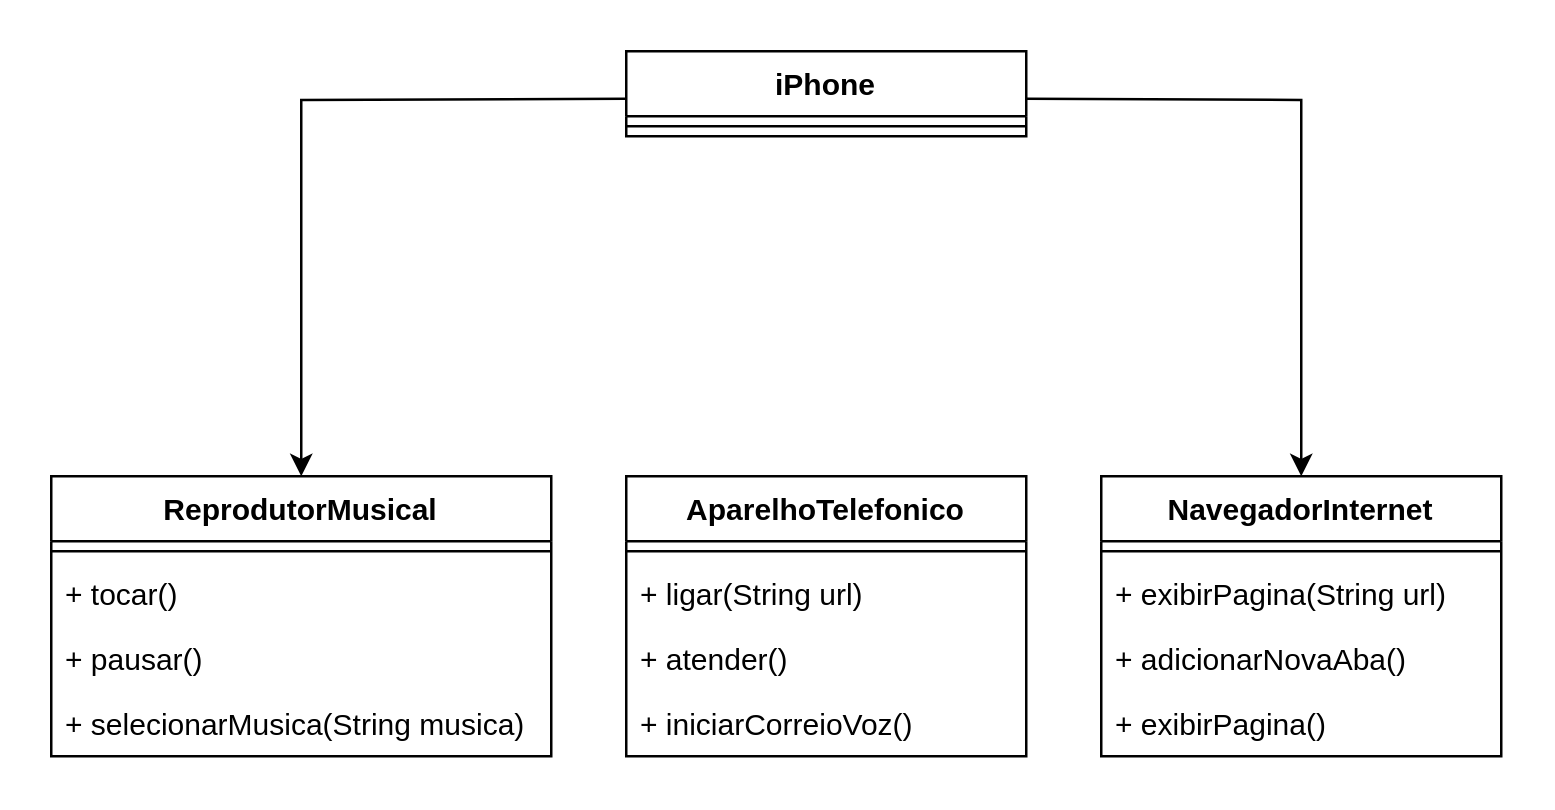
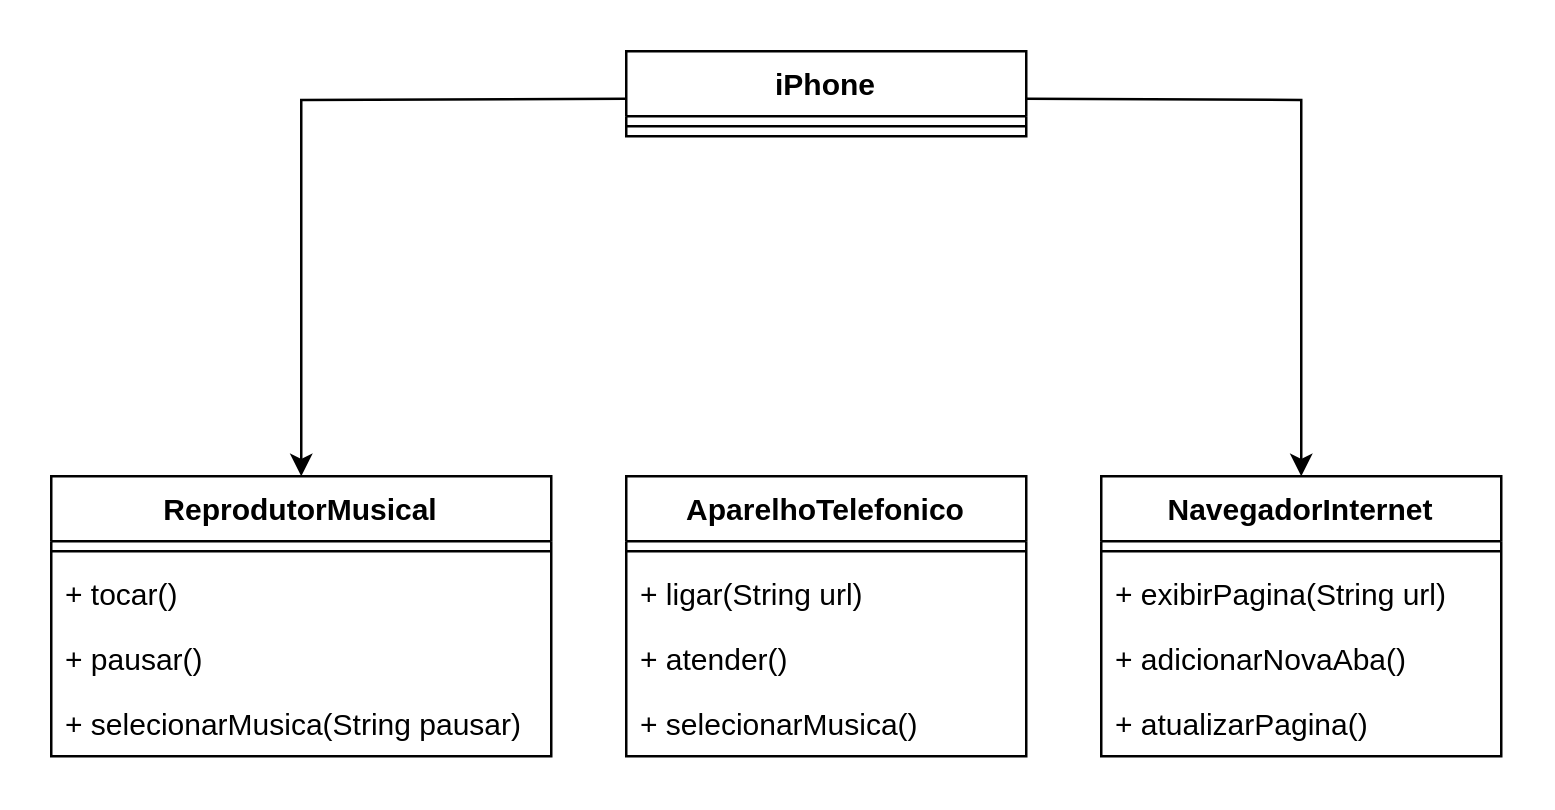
  <mxCell id="0" />
  <mxCell id="1" parent="0" />
  <mxCell id="2" value="iPhone" style="swimlane;fontStyle=1;align=center;verticalAlign=top;childLayout=stackLayout;horizontal=1;startSize=26;horizontalStack=0;resizeParent=1;resizeParentMax=0;resizeLast=0;collapsible=1;marginBottom=0;whiteSpace=wrap;html=1;" vertex="1" parent="1"><mxGeometry x="250" y="20" width="160" height="34" as="geometry" /></mxCell>
  <mxCell id="3" value="" style="line;strokeWidth=1;fillColor=none;align=left;verticalAlign=middle;spacingTop=-1;spacingLeft=3;spacingRight=3;rotatable=0;labelPosition=right;points=[];portConstraint=eastwest;strokeColor=inherit;" vertex="1" parent="2"><mxGeometry y="26" width="160" height="8" as="geometry" /></mxCell>
  <mxCell id="4" value="ReprodutorMusical" style="swimlane;fontStyle=1;align=center;verticalAlign=top;childLayout=stackLayout;horizontal=1;startSize=26;horizontalStack=0;resizeParent=1;resizeParentMax=0;resizeLast=0;collapsible=1;marginBottom=0;whiteSpace=wrap;html=1;" vertex="1" parent="1"><mxGeometry x="20" y="190" width="200" height="112" as="geometry" /></mxCell>
  <mxCell id="5" value="" style="line;strokeWidth=1;fillColor=none;align=left;verticalAlign=middle;spacingTop=-1;spacingLeft=3;spacingRight=3;rotatable=0;labelPosition=right;points=[];portConstraint=eastwest;strokeColor=inherit;" vertex="1" parent="4"><mxGeometry y="26" width="200" height="8" as="geometry" /></mxCell>
  <mxCell id="6" value="+ tocar()" style="text;strokeColor=none;fillColor=none;align=left;verticalAlign=top;spacingLeft=4;spacingRight=4;overflow=hidden;rotatable=0;points=[[0,0.5],[1,0.5]];portConstraint=eastwest;whiteSpace=wrap;html=1;" vertex="1" parent="4"><mxGeometry y="34" width="200" height="26" as="geometry" /></mxCell>
  <mxCell id="7" value="+ pausar()" style="text;strokeColor=none;fillColor=none;align=left;verticalAlign=top;spacingLeft=4;spacingRight=4;overflow=hidden;rotatable=0;points=[[0,0.5],[1,0.5]];portConstraint=eastwest;whiteSpace=wrap;html=1;" vertex="1" parent="4"><mxGeometry y="60" width="200" height="26" as="geometry" /></mxCell>
- <mxCell id="8" value="+ selecionarMusica(String musica)" style="text;strokeColor=none;fillColor=none;align=left;verticalAlign=top;spacingLeft=4;spacingRight=4;overflow=hidden;rotatable=0;points=[[0,0.5],[1,0.5]];portConstraint=eastwest;whiteSpace=wrap;html=1;" vertex="1" parent="4"><mxGeometry y="86" width="200" height="26" as="geometry" /></mxCell>
+ <mxCell id="8" value="+ selecionarMusica(String pausar)" style="text;strokeColor=none;fillColor=none;align=left;verticalAlign=top;spacingLeft=4;spacingRight=4;overflow=hidden;rotatable=0;points=[[0,0.5],[1,0.5]];portConstraint=eastwest;whiteSpace=wrap;html=1;" vertex="1" parent="4"><mxGeometry y="86" width="200" height="26" as="geometry" /></mxCell>
  <mxCell id="9" value="NavegadorInternet" style="swimlane;fontStyle=1;align=center;verticalAlign=top;childLayout=stackLayout;horizontal=1;startSize=26;horizontalStack=0;resizeParent=1;resizeParentMax=0;resizeLast=0;collapsible=1;marginBottom=0;whiteSpace=wrap;html=1;" vertex="1" parent="1"><mxGeometry x="440" y="190" width="160" height="112" as="geometry" /></mxCell>
  <mxCell id="10" value="" style="line;strokeWidth=1;fillColor=none;align=left;verticalAlign=middle;spacingTop=-1;spacingLeft=3;spacingRight=3;rotatable=0;labelPosition=right;points=[];portConstraint=eastwest;strokeColor=inherit;" vertex="1" parent="9"><mxGeometry y="26" width="160" height="8" as="geometry" /></mxCell>
  <mxCell id="11" value="+ exibirPagina(String url)" style="text;strokeColor=none;fillColor=none;align=left;verticalAlign=top;spacingLeft=4;spacingRight=4;overflow=hidden;rotatable=0;points=[[0,0.5],[1,0.5]];portConstraint=eastwest;whiteSpace=wrap;html=1;" vertex="1" parent="9"><mxGeometry y="34" width="160" height="26" as="geometry" /></mxCell>
  <mxCell id="12" value="+ adicionarNovaAba()" style="text;strokeColor=none;fillColor=none;align=left;verticalAlign=top;spacingLeft=4;spacingRight=4;overflow=hidden;rotatable=0;points=[[0,0.5],[1,0.5]];portConstraint=eastwest;whiteSpace=wrap;html=1;" vertex="1" parent="9"><mxGeometry y="60" width="160" height="26" as="geometry" /></mxCell>
- <mxCell id="13" value="+ exibirPagina()" style="text;strokeColor=none;fillColor=none;align=left;verticalAlign=top;spacingLeft=4;spacingRight=4;overflow=hidden;rotatable=0;points=[[0,0.5],[1,0.5]];portConstraint=eastwest;whiteSpace=wrap;html=1;" vertex="1" parent="9"><mxGeometry y="86" width="160" height="26" as="geometry" /></mxCell>
+ <mxCell id="13" value="+ atualizarPagina()" style="text;strokeColor=none;fillColor=none;align=left;verticalAlign=top;spacingLeft=4;spacingRight=4;overflow=hidden;rotatable=0;points=[[0,0.5],[1,0.5]];portConstraint=eastwest;whiteSpace=wrap;html=1;" vertex="1" parent="9"><mxGeometry y="86" width="160" height="26" as="geometry" /></mxCell>
  <mxCell id="14" value="AparelhoTelefonico" style="swimlane;fontStyle=1;align=center;verticalAlign=top;childLayout=stackLayout;horizontal=1;startSize=26;horizontalStack=0;resizeParent=1;resizeParentMax=0;resizeLast=0;collapsible=1;marginBottom=0;whiteSpace=wrap;html=1;" vertex="1" parent="1"><mxGeometry x="250" y="190" width="160" height="112" as="geometry" /></mxCell>
  <mxCell id="15" value="" style="line;strokeWidth=1;fillColor=none;align=left;verticalAlign=middle;spacingTop=-1;spacingLeft=3;spacingRight=3;rotatable=0;labelPosition=right;points=[];portConstraint=eastwest;strokeColor=inherit;" vertex="1" parent="14"><mxGeometry y="26" width="160" height="8" as="geometry" /></mxCell>
  <mxCell id="16" value="+ ligar(String url)" style="text;strokeColor=none;fillColor=none;align=left;verticalAlign=top;spacingLeft=4;spacingRight=4;overflow=hidden;rotatable=0;points=[[0,0.5],[1,0.5]];portConstraint=eastwest;whiteSpace=wrap;html=1;" vertex="1" parent="14"><mxGeometry y="34" width="160" height="26" as="geometry" /></mxCell>
  <mxCell id="17" value="+ atender()" style="text;strokeColor=none;fillColor=none;align=left;verticalAlign=top;spacingLeft=4;spacingRight=4;overflow=hidden;rotatable=0;points=[[0,0.5],[1,0.5]];portConstraint=eastwest;whiteSpace=wrap;html=1;" vertex="1" parent="14"><mxGeometry y="60" width="160" height="26" as="geometry" /></mxCell>
- <mxCell id="18" value="+ iniciarCorreioVoz()" style="text;strokeColor=none;fillColor=none;align=left;verticalAlign=top;spacingLeft=4;spacingRight=4;overflow=hidden;rotatable=0;points=[[0,0.5],[1,0.5]];portConstraint=eastwest;whiteSpace=wrap;html=1;" vertex="1" parent="14"><mxGeometry y="86" width="160" height="26" as="geometry" /></mxCell>
+ <mxCell id="18" value="+ selecionarMusica()" style="text;strokeColor=none;fillColor=none;align=left;verticalAlign=top;spacingLeft=4;spacingRight=4;overflow=hidden;rotatable=0;points=[[0,0.5],[1,0.5]];portConstraint=eastwest;whiteSpace=wrap;html=1;" vertex="1" parent="14"><mxGeometry y="86" width="160" height="26" as="geometry" /></mxCell>
  <mxCell id="19" style="edgeStyle=orthogonalEdgeStyle;rounded=0;orthogonalLoop=1;jettySize=auto;html=1;entryX=0.5;entryY=0;entryDx=0;entryDy=0;" edge="1" parent="1" target="4"><mxGeometry relative="1" as="geometry"><mxPoint x="250" y="39" as="sourcePoint" /></mxGeometry></mxCell>
  <mxCell id="20" style="edgeStyle=orthogonalEdgeStyle;rounded=0;orthogonalLoop=1;jettySize=auto;html=1;exitX=1;exitY=0.5;exitDx=0;exitDy=0;entryX=0.5;entryY=0;entryDx=0;entryDy=0;" edge="1" parent="1" target="9"><mxGeometry relative="1" as="geometry"><mxPoint x="410" y="39" as="sourcePoint" /></mxGeometry></mxCell>
